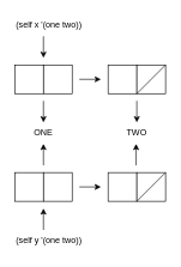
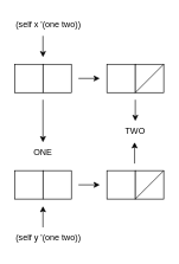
  <mxCell id="0" />
  <mxCell id="1" parent="0" />
  <mxCell id="2" value="" style="rounded=0;whiteSpace=wrap;html=1;" parent="1" vertex="1"><mxGeometry x="20" y="90" width="40" height="40" as="geometry" /></mxCell>
  <mxCell id="3" value="" style="rounded=0;whiteSpace=wrap;html=1;" vertex="1" parent="1"><mxGeometry x="60" y="90" width="40" height="40" as="geometry" /></mxCell>
  <mxCell id="4" value="" style="rounded=0;whiteSpace=wrap;html=1;" vertex="1" parent="1"><mxGeometry x="150" y="90" width="40" height="40" as="geometry" /></mxCell>
  <mxCell id="5" value="" style="rounded=0;whiteSpace=wrap;html=1;" vertex="1" parent="1"><mxGeometry x="190" y="90" width="40" height="40" as="geometry" /></mxCell>
  <mxCell id="6" value="" style="endArrow=none;html=1;rounded=0;" edge="1" parent="1"><mxGeometry width="50" height="50" relative="1" as="geometry"><mxPoint x="190" y="130" as="sourcePoint" /><mxPoint x="230" y="90" as="targetPoint" /></mxGeometry></mxCell>
  <mxCell id="7" value="" style="endArrow=classic;html=1;rounded=0;" edge="1" parent="1"><mxGeometry width="50" height="50" relative="1" as="geometry"><mxPoint x="110" y="110" as="sourcePoint" /><mxPoint x="140" y="110" as="targetPoint" /></mxGeometry></mxCell>
  <mxCell id="8" value="" style="rounded=0;whiteSpace=wrap;html=1;" vertex="1" parent="1"><mxGeometry x="20" y="240" width="40" height="40" as="geometry" /></mxCell>
  <mxCell id="9" value="" style="rounded=0;whiteSpace=wrap;html=1;" vertex="1" parent="1"><mxGeometry x="60" y="240" width="40" height="40" as="geometry" /></mxCell>
  <mxCell id="10" value="" style="rounded=0;whiteSpace=wrap;html=1;" vertex="1" parent="1"><mxGeometry x="150" y="240" width="40" height="40" as="geometry" /></mxCell>
  <mxCell id="11" value="" style="rounded=0;whiteSpace=wrap;html=1;" vertex="1" parent="1"><mxGeometry x="190" y="240" width="40" height="40" as="geometry" /></mxCell>
  <mxCell id="12" value="" style="endArrow=none;html=1;rounded=0;" edge="1" parent="1"><mxGeometry width="50" height="50" relative="1" as="geometry"><mxPoint x="190" y="280" as="sourcePoint" /><mxPoint x="230" y="240" as="targetPoint" /></mxGeometry></mxCell>
  <mxCell id="13" value="" style="endArrow=classic;html=1;rounded=0;" edge="1" parent="1"><mxGeometry width="50" height="50" relative="1" as="geometry"><mxPoint x="110" y="260" as="sourcePoint" /><mxPoint x="140" y="260" as="targetPoint" /></mxGeometry></mxCell>
- <mxCell id="14" value="ONE" style="text;html=1;strokeColor=none;fillColor=none;align=center;verticalAlign=middle;whiteSpace=wrap;rounded=0;" vertex="1" parent="1"><mxGeometry x="30" y="170" width="60" height="30" as="geometry" /></mxCell>
+ <mxCell id="14" value="ONE" style="text;html=1;strokeColor=none;fillColor=none;align=center;verticalAlign=middle;whiteSpace=wrap;rounded=0;" vertex="1" parent="1"><mxGeometry x="30" y="200" width="60" height="30" as="geometry" /></mxCell>
  <mxCell id="15" value="TWO" style="text;html=1;strokeColor=none;fillColor=none;align=center;verticalAlign=middle;whiteSpace=wrap;rounded=0;" vertex="1" parent="1"><mxGeometry x="160" y="170" width="60" height="30" as="geometry" /></mxCell>
  <mxCell id="16" value="" style="endArrow=classic;html=1;rounded=0;entryX=0.5;entryY=0;entryDx=0;entryDy=0;" edge="1" parent="1" target="14"><mxGeometry width="50" height="50" relative="1" as="geometry"><mxPoint x="60" y="140" as="sourcePoint" /><mxPoint x="110" y="90" as="targetPoint" /></mxGeometry></mxCell>
  <mxCell id="17" value="" style="endArrow=classic;html=1;rounded=0;entryX=0.5;entryY=0;entryDx=0;entryDy=0;" edge="1" parent="1" target="15"><mxGeometry width="50" height="50" relative="1" as="geometry"><mxPoint x="190" y="140" as="sourcePoint" /><mxPoint x="80" y="180" as="targetPoint" /></mxGeometry></mxCell>
  <mxCell id="18" value="" style="endArrow=classic;html=1;rounded=0;" edge="1" parent="1" target="14"><mxGeometry width="50" height="50" relative="1" as="geometry"><mxPoint x="60" y="230" as="sourcePoint" /><mxPoint x="80" y="190" as="targetPoint" /></mxGeometry></mxCell>
  <mxCell id="19" value="" style="endArrow=classic;html=1;rounded=0;" edge="1" parent="1"><mxGeometry width="50" height="50" relative="1" as="geometry"><mxPoint x="189" y="230" as="sourcePoint" /><mxPoint x="189" y="200" as="targetPoint" /></mxGeometry></mxCell>
  <mxCell id="20" value="(self x '(one two))" style="text;html=1;strokeColor=none;fillColor=none;align=left;verticalAlign=middle;whiteSpace=wrap;rounded=0;" vertex="1" parent="1"><mxGeometry x="20" y="20" width="110" height="30" as="geometry" /></mxCell>
  <mxCell id="21" value="" style="endArrow=classic;html=1;rounded=0;entryX=0.5;entryY=0;entryDx=0;entryDy=0;" edge="1" parent="1"><mxGeometry width="50" height="50" relative="1" as="geometry"><mxPoint x="60" y="50" as="sourcePoint" /><mxPoint x="60" y="80" as="targetPoint" /></mxGeometry></mxCell>
  <mxCell id="22" value="(self y '(one two))" style="text;html=1;strokeColor=none;fillColor=none;align=left;verticalAlign=middle;whiteSpace=wrap;rounded=0;" vertex="1" parent="1"><mxGeometry x="20" y="320" width="110" height="30" as="geometry" /></mxCell>
  <mxCell id="23" value="" style="endArrow=classic;html=1;rounded=0;" edge="1" parent="1"><mxGeometry width="50" height="50" relative="1" as="geometry"><mxPoint x="60" y="320" as="sourcePoint" /><mxPoint x="60" y="290" as="targetPoint" /></mxGeometry></mxCell>
